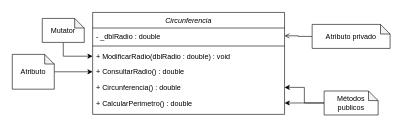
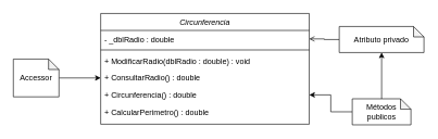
  <mxCell id="0" />
  <mxCell id="1" parent="0" />
  <mxCell id="2" value="Circunferencia" style="swimlane;fontStyle=2;align=center;verticalAlign=top;childLayout=stackLayout;horizontal=1;startSize=26;horizontalStack=0;resizeParent=1;resizeLast=0;collapsible=1;marginBottom=0;rounded=0;shadow=0;strokeWidth=1;" parent="1" vertex="1"><mxGeometry x="154" y="20" width="320" height="170" as="geometry"><mxRectangle x="230" y="140" width="160" height="26" as="alternateBounds" /></mxGeometry></mxCell>
  <mxCell id="3" value="- _dblRadio : double" style="text;align=left;verticalAlign=top;spacingLeft=4;spacingRight=4;overflow=hidden;rotatable=0;points=[[0,0.5],[1,0.5]];portConstraint=eastwest;" parent="2" vertex="1"><mxGeometry y="26" width="320" height="26" as="geometry" /></mxCell>
  <mxCell id="4" value="" style="line;html=1;strokeWidth=1;align=left;verticalAlign=middle;spacingTop=-1;spacingLeft=3;spacingRight=3;rotatable=0;labelPosition=right;points=[];portConstraint=eastwest;" parent="2" vertex="1"><mxGeometry y="52" width="320" height="8" as="geometry" /></mxCell>
  <mxCell id="5" value="+ ModificarRadio(dblRadio : double) : void" style="text;align=left;verticalAlign=top;spacingLeft=4;spacingRight=4;overflow=hidden;rotatable=0;points=[[0,0.5],[1,0.5]];portConstraint=eastwest;" parent="2" vertex="1"><mxGeometry y="60" width="320" height="26" as="geometry" /></mxCell>
  <mxCell id="6" value="+ ConsultarRadio() : double" style="text;align=left;verticalAlign=top;spacingLeft=4;spacingRight=4;overflow=hidden;rotatable=0;points=[[0,0.5],[1,0.5]];portConstraint=eastwest;" vertex="1" parent="2"><mxGeometry y="86" width="320" height="26" as="geometry" /></mxCell>
  <mxCell id="7" value="+ Circunferencia() : double" style="text;align=left;verticalAlign=top;spacingLeft=4;spacingRight=4;overflow=hidden;rotatable=0;points=[[0,0.5],[1,0.5]];portConstraint=eastwest;" vertex="1" parent="2"><mxGeometry y="112" width="320" height="26" as="geometry" /></mxCell>
  <mxCell id="8" value="+ CalcularPerimetro() : double" style="text;align=left;verticalAlign=top;spacingLeft=4;spacingRight=4;overflow=hidden;rotatable=0;points=[[0,0.5],[1,0.5]];portConstraint=eastwest;" vertex="1" parent="2"><mxGeometry y="138" width="320" height="26" as="geometry" /></mxCell>
- <mxCell id="9" value="" style="edgeStyle=orthogonalEdgeStyle;rounded=0;orthogonalLoop=1;jettySize=auto;html=1;" edge="1" parent="1" source="10" target="5"><mxGeometry relative="1" as="geometry" /></mxCell>
- <mxCell id="10" value="Mutator" style="shape=note;whiteSpace=wrap;html=1;backgroundOutline=1;darkOpacity=0.05;size=16;" vertex="1" parent="1"><mxGeometry x="70" y="30" width="70" height="40" as="geometry" /></mxCell>
  <mxCell id="11" value="" style="edgeStyle=orthogonalEdgeStyle;rounded=0;orthogonalLoop=1;jettySize=auto;html=1;entryX=0;entryY=0.5;entryDx=0;entryDy=0;" edge="1" parent="1" source="12" target="6"><mxGeometry relative="1" as="geometry" /></mxCell>
- <mxCell id="12" value="Atributo" style="shape=note;whiteSpace=wrap;html=1;backgroundOutline=1;darkOpacity=0.05;size=16;" vertex="1" parent="1"><mxGeometry x="20" y="90" width="70" height="58" as="geometry" /></mxCell>
+ <mxCell id="12" value="Accessor" style="shape=note;whiteSpace=wrap;html=1;backgroundOutline=1;darkOpacity=0.05;size=16;" vertex="1" parent="1"><mxGeometry x="20" y="90" width="70" height="58" as="geometry" /></mxCell>
  <mxCell id="13" value="" style="edgeStyle=orthogonalEdgeStyle;rounded=0;orthogonalLoop=1;jettySize=auto;html=1;entryX=1;entryY=0.5;entryDx=0;entryDy=0;endArrow=open;" edge="1" parent="1" source="14" target="3"><mxGeometry relative="1" as="geometry" /></mxCell>
  <mxCell id="14" value="Atributo privado" style="shape=note;whiteSpace=wrap;html=1;backgroundOutline=1;darkOpacity=0.05;size=16;" vertex="1" parent="1"><mxGeometry x="520" y="40" width="130" height="40" as="geometry" /></mxCell>
- <mxCell id="15" value="" style="edgeStyle=orthogonalEdgeStyle;rounded=0;orthogonalLoop=1;jettySize=auto;html=1;" edge="1" parent="1" source="17" target="8"><mxGeometry relative="1" as="geometry" /></mxCell>
+ <mxCell id="15" value="" style="edgeStyle=orthogonalEdgeStyle;rounded=0;orthogonalLoop=1;jettySize=auto;html=1;" edge="1" parent="1" source="17" target="14"><mxGeometry relative="1" as="geometry" /></mxCell>
  <mxCell id="16" value="" style="edgeStyle=orthogonalEdgeStyle;rounded=0;orthogonalLoop=1;jettySize=auto;html=1;entryX=1;entryY=0.5;entryDx=0;entryDy=0;exitX=0;exitY=0.5;exitDx=0;exitDy=0;exitPerimeter=0;" edge="1" parent="1" source="17" target="7"><mxGeometry relative="1" as="geometry" /></mxCell>
  <mxCell id="17" value="Métodos publicos" style="shape=note;whiteSpace=wrap;html=1;backgroundOutline=1;darkOpacity=0.05;size=16;" vertex="1" parent="1"><mxGeometry x="540" y="151" width="90" height="40" as="geometry" /></mxCell>
